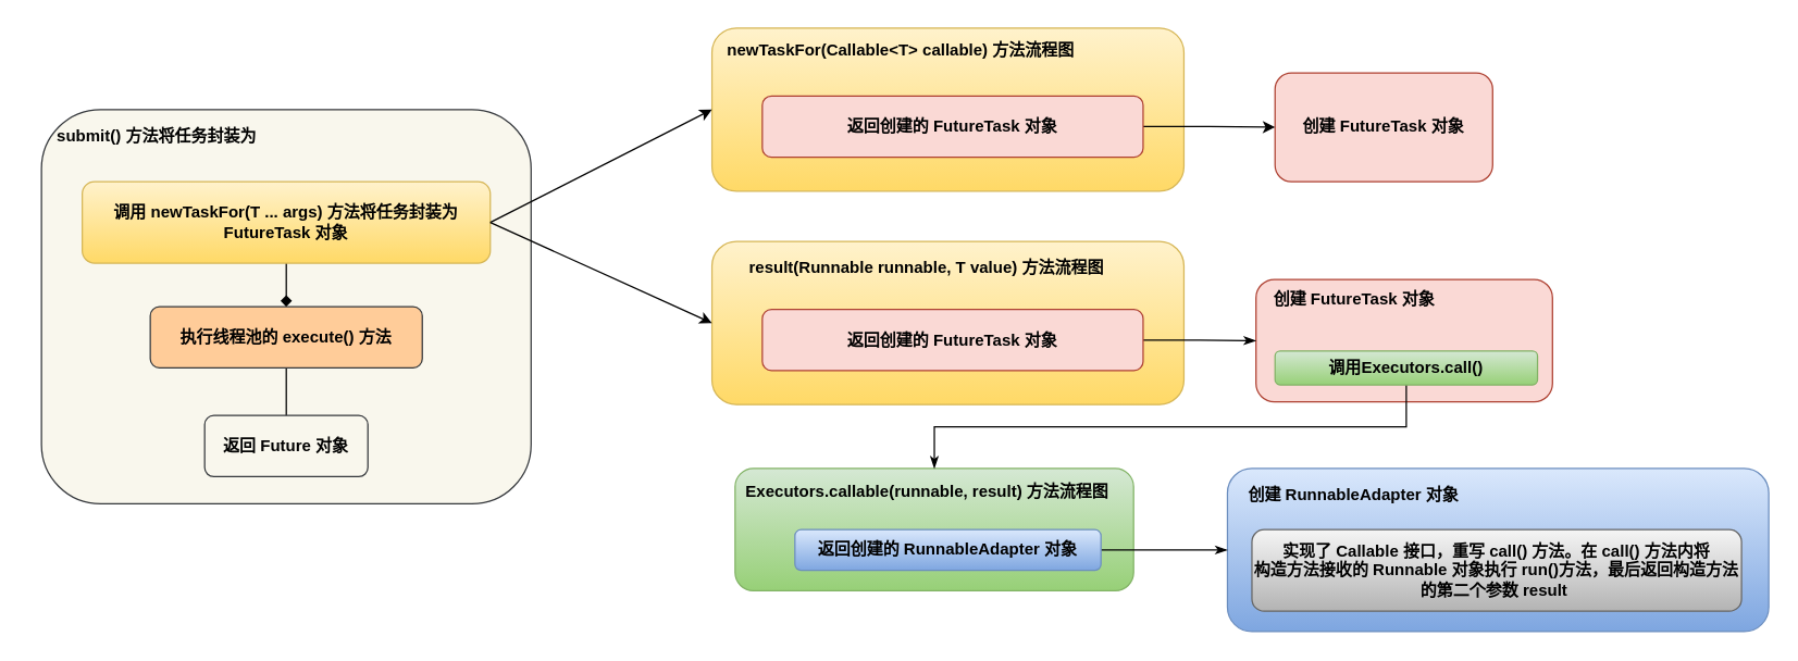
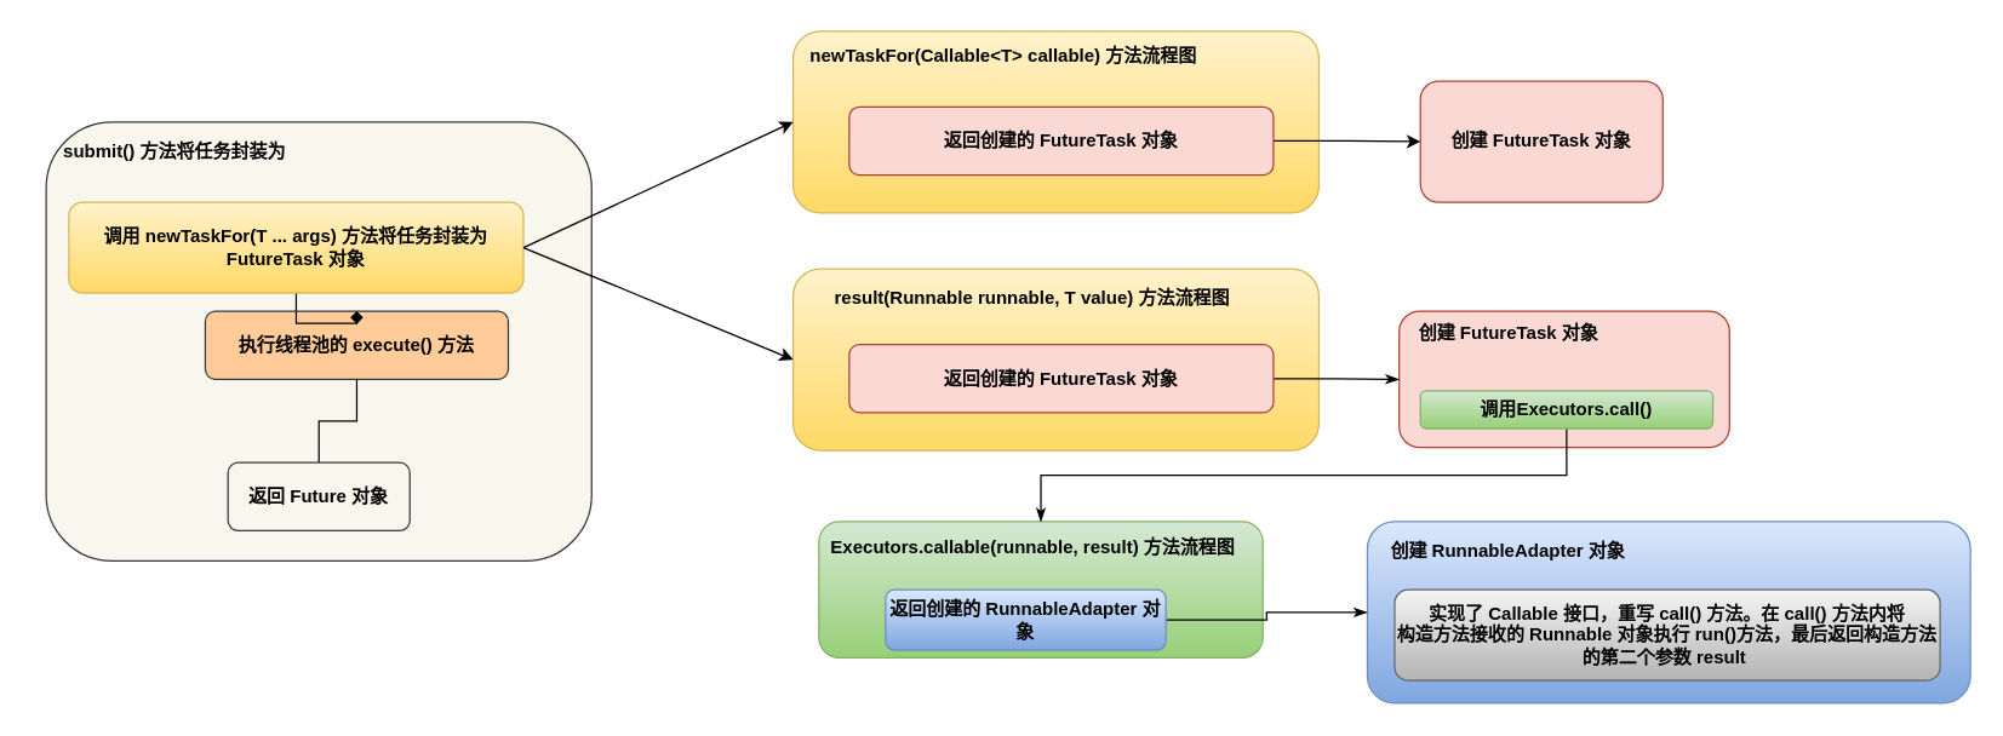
  <mxCell id="0" />
  <mxCell id="1" parent="0" />
  <mxCell id="2" value="" style="rounded=1;whiteSpace=wrap;html=1;fontStyle=1;fillColor=#f9f7ed;strokeColor=#36393d;" vertex="1" parent="1"><mxGeometry x="30" y="80" width="360" height="290" as="geometry" /></mxCell>
  <mxCell id="3" style="edgeStyle=orthogonalEdgeStyle;rounded=0;orthogonalLoop=1;jettySize=auto;html=1;exitX=0.5;exitY=1;exitDx=0;exitDy=0;fontStyle=1;endArrow=none;" edge="1" parent="1" source="4" target="7"><mxGeometry relative="1" as="geometry" /></mxCell>
- <mxCell id="4" value="执行线程池的 execute() 方法" style="rounded=1;whiteSpace=wrap;html=1;fontStyle=1;fillColor=#ffcc99;strokeColor=#36393d;" vertex="1" parent="1"><mxGeometry x="110" y="225" width="200" height="45" as="geometry" /></mxCell>
+ <mxCell id="4" value="执行线程池的 execute() 方法" style="rounded=1;whiteSpace=wrap;html=1;fontStyle=1;fillColor=#ffcc99;strokeColor=#36393d;" vertex="1" parent="1"><mxGeometry x="135" y="205" width="200" height="45" as="geometry" /></mxCell>
  <mxCell id="5" style="edgeStyle=orthogonalEdgeStyle;rounded=0;orthogonalLoop=1;jettySize=auto;html=1;exitX=0.5;exitY=1;exitDx=0;exitDy=0;fontStyle=1;endArrow=diamond;" edge="1" parent="1" source="6" target="4"><mxGeometry relative="1" as="geometry" /></mxCell>
- <mxCell id="6" value="调用 newTaskFor(T ... args) 方法将任务封装为 FutureTask 对象" style="rounded=1;whiteSpace=wrap;html=1;fontStyle=1;gradientColor=#ffd966;fillColor=#fff2cc;strokeColor=#d6b656;" vertex="1" parent="1"><mxGeometry x="60" y="133" width="300" height="60" as="geometry" /></mxCell>
+ <mxCell id="6" value="调用 newTaskFor(T ... args) 方法将任务封装为 FutureTask 对象" style="rounded=1;whiteSpace=wrap;html=1;fontStyle=1;gradientColor=#ffd966;fillColor=#fff2cc;strokeColor=#d6b656;" vertex="1" parent="1"><mxGeometry x="45" y="133" width="300" height="60" as="geometry" /></mxCell>
  <mxCell id="7" value="返回 Future 对象" style="rounded=1;whiteSpace=wrap;html=1;fontStyle=1;fillColor=#f9f7ed;strokeColor=#36393d;" vertex="1" parent="1"><mxGeometry x="150" y="305" width="120" height="45" as="geometry" /></mxCell>
  <mxCell id="8" value="&lt;span style=&quot;white-space: normal&quot;&gt;创建 FutureTask 对象&lt;/span&gt;" style="rounded=1;whiteSpace=wrap;html=1;fontStyle=1;fillColor=#fad9d5;strokeColor=#ae4132;" vertex="1" parent="1"><mxGeometry x="937" y="53" width="160" height="80" as="geometry" /></mxCell>
  <mxCell id="9" value="submit() 方法将任务封装为" style="text;html=1;strokeColor=none;fillColor=none;align=center;verticalAlign=middle;whiteSpace=wrap;rounded=0;fontStyle=1" vertex="1" parent="1"><mxGeometry x="20" y="90" width="190" height="20" as="geometry" /></mxCell>
  <mxCell id="10" value="" style="rounded=1;whiteSpace=wrap;html=1;fontStyle=1;gradientColor=#ffd966;fillColor=#fff2cc;strokeColor=#d6b656;" vertex="1" parent="1"><mxGeometry x="523" y="20" width="347" height="120" as="geometry" /></mxCell>
  <mxCell id="11" value="newTaskFor(Callable&amp;lt;T&amp;gt; callable) 方法流程图" style="text;html=1;strokeColor=none;fillColor=none;align=center;verticalAlign=middle;whiteSpace=wrap;rounded=0;fontStyle=1" vertex="1" parent="1"><mxGeometry x="502" y="27" width="320" height="20" as="geometry" /></mxCell>
  <mxCell id="12" style="edgeStyle=orthogonalEdgeStyle;rounded=0;orthogonalLoop=1;jettySize=auto;html=1;exitX=1;exitY=0.5;exitDx=0;exitDy=0;entryX=0;entryY=0.5;entryDx=0;entryDy=0;fontStyle=1" edge="1" parent="1" source="13" target="8"><mxGeometry relative="1" as="geometry" /></mxCell>
  <mxCell id="13" value="返回创建的 FutureTask 对象" style="rounded=1;whiteSpace=wrap;html=1;fontStyle=1;fillColor=#fad9d5;strokeColor=#ae4132;" vertex="1" parent="1"><mxGeometry x="560" y="70" width="280" height="45" as="geometry" /></mxCell>
  <mxCell id="14" value="" style="rounded=1;whiteSpace=wrap;html=1;fontStyle=1;fillColor=#fad9d5;strokeColor=#ae4132;" vertex="1" parent="1"><mxGeometry x="923" y="205" width="218" height="90" as="geometry" /></mxCell>
  <mxCell id="15" value="" style="rounded=1;whiteSpace=wrap;html=1;fontStyle=1;gradientColor=#97d077;fillColor=#d5e8d4;strokeColor=#82b366;" vertex="1" parent="1"><mxGeometry x="540" y="344" width="293" height="90" as="geometry" /></mxCell>
  <mxCell id="16" value="Executors.callable(runnable, result) 方法流程图" style="text;html=1;strokeColor=none;fillColor=none;align=center;verticalAlign=middle;whiteSpace=wrap;rounded=0;fontStyle=1" vertex="1" parent="1"><mxGeometry x="540" y="351" width="283" height="20" as="geometry" /></mxCell>
  <mxCell id="17" value="" style="rounded=1;whiteSpace=wrap;html=1;fontStyle=1;gradientColor=#7ea6e0;fillColor=#dae8fc;strokeColor=#6c8ebf;" vertex="1" parent="1"><mxGeometry x="902" y="344" width="398" height="120" as="geometry" /></mxCell>
  <mxCell id="18" value="实现了 Callable 接口，重写 call() 方法。在 call() 方法内将&lt;br&gt;构造方法接收的 Runnable 对象执行 run()方法，最后返回构造方法的第二个参数 result&amp;nbsp;" style="rounded=1;whiteSpace=wrap;html=1;fontStyle=1;gradientColor=#b3b3b3;fillColor=#f5f5f5;strokeColor=#666666;" vertex="1" parent="1"><mxGeometry x="920" y="389" width="360" height="60" as="geometry" /></mxCell>
  <mxCell id="19" style="edgeStyle=orthogonalEdgeStyle;rounded=0;orthogonalLoop=1;jettySize=auto;html=1;exitX=1;exitY=0.5;exitDx=0;exitDy=0;entryX=0;entryY=0.5;entryDx=0;entryDy=0;endArrow=classicThin;endFill=1;" edge="1" parent="1" source="20" target="17"><mxGeometry relative="1" as="geometry" /></mxCell>
- <mxCell id="20" value="&lt;span style=&quot;white-space: normal&quot;&gt;返回创建的 RunnableAdapter 对象&lt;/span&gt;" style="rounded=1;whiteSpace=wrap;html=1;fontStyle=1;gradientColor=#7ea6e0;fillColor=#dae8fc;strokeColor=#6c8ebf;" vertex="1" parent="1"><mxGeometry x="584" y="389" width="225" height="30" as="geometry" /></mxCell>
+ <mxCell id="20" value="&lt;span style=&quot;white-space: normal&quot;&gt;返回创建的 RunnableAdapter 对象&lt;/span&gt;" style="rounded=1;whiteSpace=wrap;html=1;fontStyle=1;gradientColor=#7ea6e0;fillColor=#dae8fc;strokeColor=#6c8ebf;" vertex="1" parent="1"><mxGeometry x="584" y="389" width="185" height="40" as="geometry" /></mxCell>
  <mxCell id="21" value="创建 RunnableAdapter 对象" style="text;html=1;strokeColor=none;fillColor=none;align=center;verticalAlign=middle;whiteSpace=wrap;rounded=0;fontStyle=1" vertex="1" parent="1"><mxGeometry x="890" y="354" width="210" height="20" as="geometry" /></mxCell>
  <mxCell id="22" value="" style="rounded=1;whiteSpace=wrap;html=1;fontStyle=1;gradientColor=#ffd966;fillColor=#fff2cc;strokeColor=#d6b656;" vertex="1" parent="1"><mxGeometry x="523" y="177" width="347" height="120" as="geometry" /></mxCell>
  <mxCell id="23" value="result(Runnable runnable, T value) 方法流程图" style="text;html=1;strokeColor=none;fillColor=none;align=center;verticalAlign=middle;whiteSpace=wrap;rounded=0;fontStyle=1" vertex="1" parent="1"><mxGeometry x="521" y="187" width="320" height="20" as="geometry" /></mxCell>
  <mxCell id="24" style="edgeStyle=orthogonalEdgeStyle;rounded=0;orthogonalLoop=1;jettySize=auto;html=1;exitX=1;exitY=0.5;exitDx=0;exitDy=0;entryX=0;entryY=0.5;entryDx=0;entryDy=0;endArrow=classicThin;endFill=1;" edge="1" parent="1" source="25" target="14"><mxGeometry relative="1" as="geometry" /></mxCell>
  <mxCell id="25" value="返回创建的 FutureTask 对象" style="rounded=1;whiteSpace=wrap;html=1;fontStyle=1;fillColor=#fad9d5;strokeColor=#ae4132;" vertex="1" parent="1"><mxGeometry x="560" y="227" width="280" height="45" as="geometry" /></mxCell>
  <mxCell id="26" value="" style="endArrow=classic;html=1;exitX=1;exitY=0.5;exitDx=0;exitDy=0;entryX=0;entryY=0.5;entryDx=0;entryDy=0;fontStyle=1" edge="1" parent="1" source="6" target="10"><mxGeometry width="50" height="50" relative="1" as="geometry"><mxPoint x="430" y="110" as="sourcePoint" /><mxPoint x="480" y="60" as="targetPoint" /></mxGeometry></mxCell>
  <mxCell id="27" value="" style="endArrow=classic;html=1;exitX=1;exitY=0.5;exitDx=0;exitDy=0;entryX=0;entryY=0.5;entryDx=0;entryDy=0;fontStyle=1" edge="1" parent="1" source="6" target="22"><mxGeometry width="50" height="50" relative="1" as="geometry"><mxPoint x="450" y="230" as="sourcePoint" /><mxPoint x="500" y="180" as="targetPoint" /></mxGeometry></mxCell>
  <mxCell id="28" value="&lt;span style=&quot;font-weight: 700&quot;&gt;创建 FutureTask 对象&lt;/span&gt;" style="text;html=1;strokeColor=none;fillColor=none;align=center;verticalAlign=middle;whiteSpace=wrap;rounded=0;" vertex="1" parent="1"><mxGeometry x="915.5" y="210" width="159" height="20" as="geometry" /></mxCell>
  <mxCell id="29" style="edgeStyle=orthogonalEdgeStyle;rounded=0;orthogonalLoop=1;jettySize=auto;html=1;exitX=0.5;exitY=1;exitDx=0;exitDy=0;entryX=0.5;entryY=0;entryDx=0;entryDy=0;endArrow=classicThin;endFill=1;" edge="1" parent="1" source="30" target="15"><mxGeometry relative="1" as="geometry" /></mxCell>
  <mxCell id="30" value="&lt;span style=&quot;font-weight: 700 ; white-space: normal&quot;&gt;调用&lt;/span&gt;&lt;span style=&quot;font-weight: 700 ; white-space: normal&quot;&gt;Executors.call()&lt;/span&gt;" style="rounded=1;whiteSpace=wrap;html=1;gradientColor=#97d077;fillColor=#d5e8d4;strokeColor=#82b366;" vertex="1" parent="1"><mxGeometry x="937" y="257.5" width="193" height="25" as="geometry" /></mxCell>
